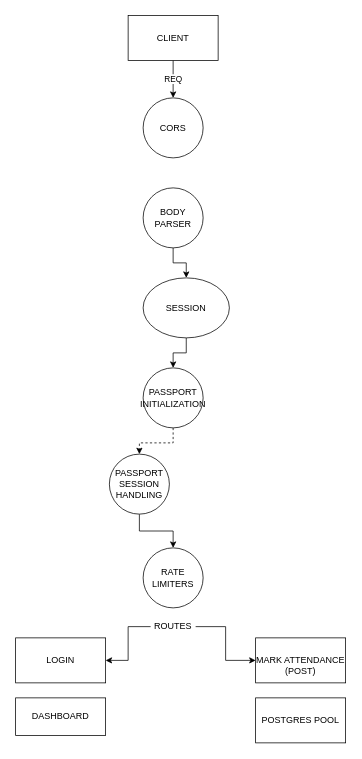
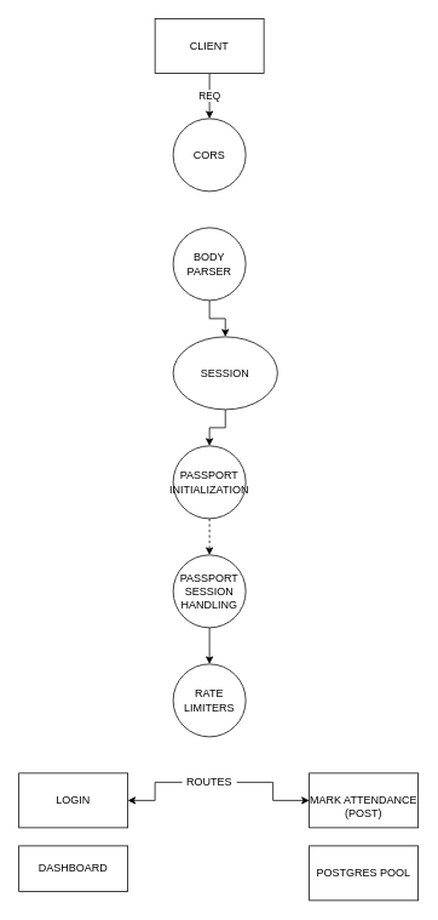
  <mxCell id="0" />
  <mxCell id="1" parent="0" />
  <mxCell id="2" value="CORS" style="ellipse;whiteSpace=wrap;html=1;aspect=fixed;" parent="1" vertex="1"><mxGeometry x="190" y="130" width="80" height="80" as="geometry" /></mxCell>
  <mxCell id="3" value="" style="edgeStyle=orthogonalEdgeStyle;rounded=0;orthogonalLoop=1;jettySize=auto;html=1;" parent="1" source="4" target="6" edge="1"><mxGeometry relative="1" as="geometry" /></mxCell>
  <mxCell id="4" value="BODY PARSER" style="ellipse;whiteSpace=wrap;html=1;aspect=fixed;" parent="1" vertex="1"><mxGeometry x="190" y="250" width="80" height="80" as="geometry" /></mxCell>
  <mxCell id="5" value="" style="edgeStyle=orthogonalEdgeStyle;rounded=0;orthogonalLoop=1;jettySize=auto;html=1;" parent="1" source="6" target="8" edge="1"><mxGeometry relative="1" as="geometry" /></mxCell>
  <mxCell id="6" value="SESSION" style="ellipse;whiteSpace=wrap;html=1;aspect=fixed;" parent="1" vertex="1"><mxGeometry x="190" y="370" width="115" height="80" as="geometry" /></mxCell>
  <mxCell id="7" value="" style="edgeStyle=orthogonalEdgeStyle;rounded=0;orthogonalLoop=1;jettySize=auto;html=1;dashed=1;" parent="1" source="8" target="10" edge="1"><mxGeometry relative="1" as="geometry" /></mxCell>
  <mxCell id="8" value="PASSPORT INITIALIZATION" style="ellipse;whiteSpace=wrap;html=1;aspect=fixed;" parent="1" vertex="1"><mxGeometry x="190" y="490" width="80" height="80" as="geometry" /></mxCell>
  <mxCell id="9" value="" style="edgeStyle=orthogonalEdgeStyle;rounded=0;orthogonalLoop=1;jettySize=auto;html=1;" parent="1" source="10" target="11" edge="1"><mxGeometry relative="1" as="geometry" /></mxCell>
- <mxCell id="10" value="PASSPORT SESSION HANDLING" style="ellipse;whiteSpace=wrap;html=1;aspect=fixed;" parent="1" vertex="1"><mxGeometry x="145" y="605" width="80" height="80" as="geometry" /></mxCell>
+ <mxCell id="10" value="PASSPORT SESSION HANDLING" style="ellipse;whiteSpace=wrap;html=1;aspect=fixed;" parent="1" vertex="1"><mxGeometry x="190" y="610" width="80" height="80" as="geometry" /></mxCell>
  <mxCell id="11" value="RATE LIMITERS" style="ellipse;whiteSpace=wrap;html=1;aspect=fixed;" parent="1" vertex="1"><mxGeometry x="190" y="730" width="80" height="80" as="geometry" /></mxCell>
  <mxCell id="12" value="REQ" style="edgeStyle=orthogonalEdgeStyle;rounded=0;orthogonalLoop=1;jettySize=auto;html=1;" parent="1" source="13" target="2" edge="1"><mxGeometry relative="1" as="geometry" /></mxCell>
  <mxCell id="13" value="CLIENT" style="rounded=0;whiteSpace=wrap;html=1;" parent="1" vertex="1"><mxGeometry x="170" y="20" width="120" height="60" as="geometry" /></mxCell>
  <mxCell id="14" value="LOGIN" style="rounded=0;whiteSpace=wrap;html=1;" parent="1" vertex="1"><mxGeometry x="20" y="850" width="120" height="60" as="geometry" /></mxCell>
  <mxCell id="15" value="MARK ATTENDANCE" style="rounded=0;whiteSpace=wrap;html=1;" parent="1" vertex="1"><mxGeometry x="340" y="850" width="120" height="60" as="geometry" /></mxCell>
  <mxCell id="16" value="DASHBOARD" style="rounded=0;whiteSpace=wrap;html=1;" parent="1" vertex="1"><mxGeometry x="20" y="930" width="120" height="50" as="geometry" /></mxCell>
  <mxCell id="17" value="(&lt;span style=&quot;background-color: initial;&quot;&gt;POST)&lt;/span&gt;" style="text;html=1;align=center;verticalAlign=middle;whiteSpace=wrap;rounded=0;" parent="1" vertex="1"><mxGeometry x="370" y="880" width="60" height="30" as="geometry" /></mxCell>
  <mxCell id="18" value="POSTGRES POOL" style="rounded=0;whiteSpace=wrap;html=1;" parent="1" vertex="1"><mxGeometry x="340" y="930" width="120" height="60" as="geometry" /></mxCell>
  <mxCell id="19" value="" style="edgeStyle=orthogonalEdgeStyle;rounded=0;orthogonalLoop=1;jettySize=auto;html=1;" parent="1" source="21" target="15" edge="1"><mxGeometry relative="1" as="geometry" /></mxCell>
  <mxCell id="20" value="" style="edgeStyle=orthogonalEdgeStyle;rounded=0;orthogonalLoop=1;jettySize=auto;html=1;" parent="1" source="21" target="14" edge="1"><mxGeometry relative="1" as="geometry" /></mxCell>
- <mxCell id="21" value="ROUTES" style="text;html=1;align=center;verticalAlign=middle;whiteSpace=wrap;rounded=0;" parent="1" vertex="1"><mxGeometry x="200" y="820" width="60" height="30" as="geometry" /></mxCell>
+ <mxCell id="21" value="ROUTES" style="text;html=1;align=center;verticalAlign=middle;whiteSpace=wrap;rounded=0;" parent="1" vertex="1"><mxGeometry x="200" y="845" width="60" height="30" as="geometry" /></mxCell>
